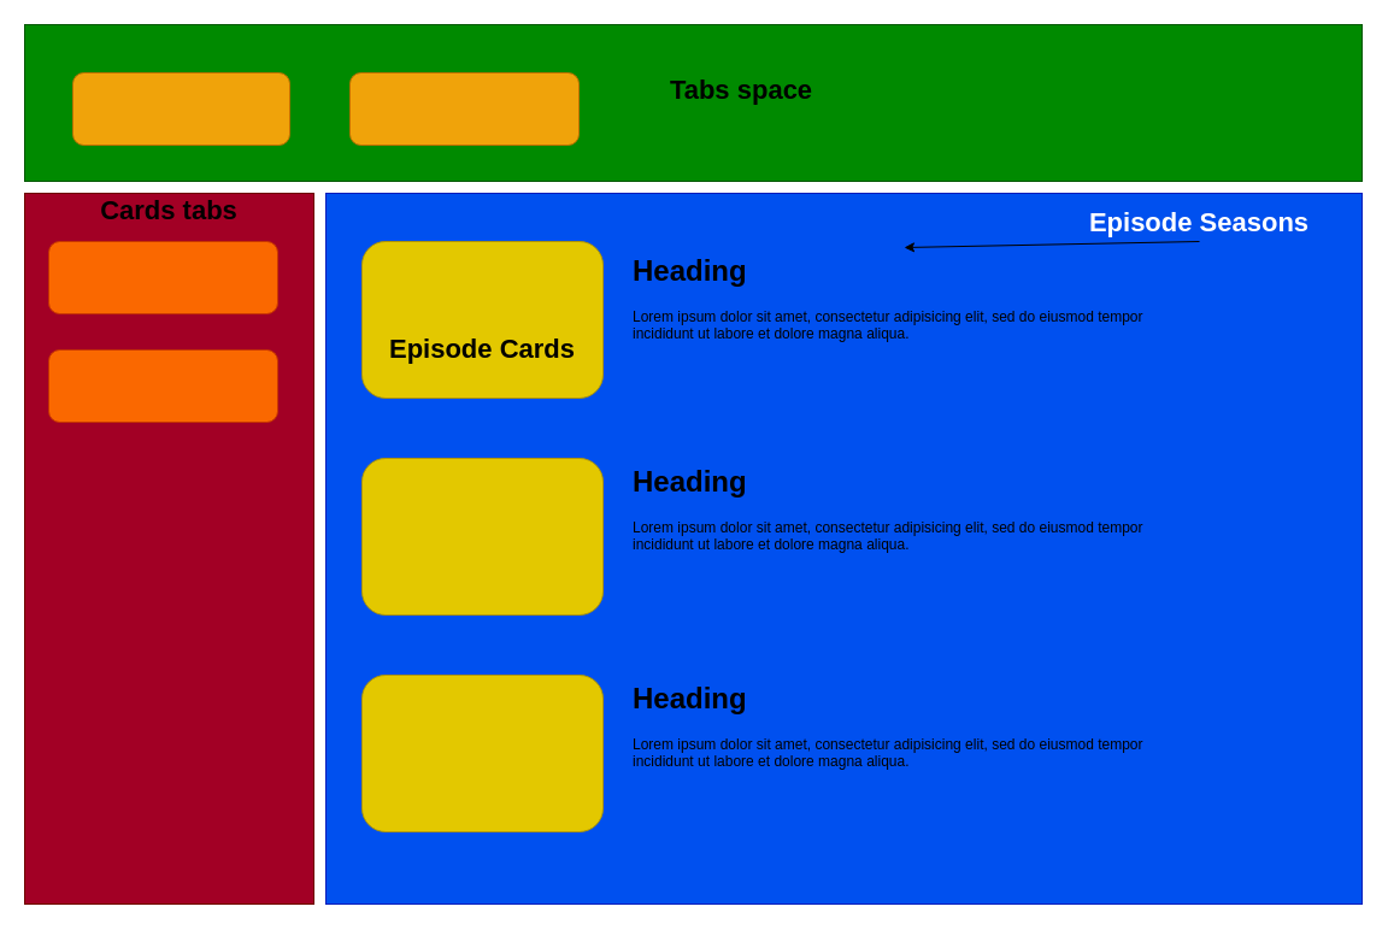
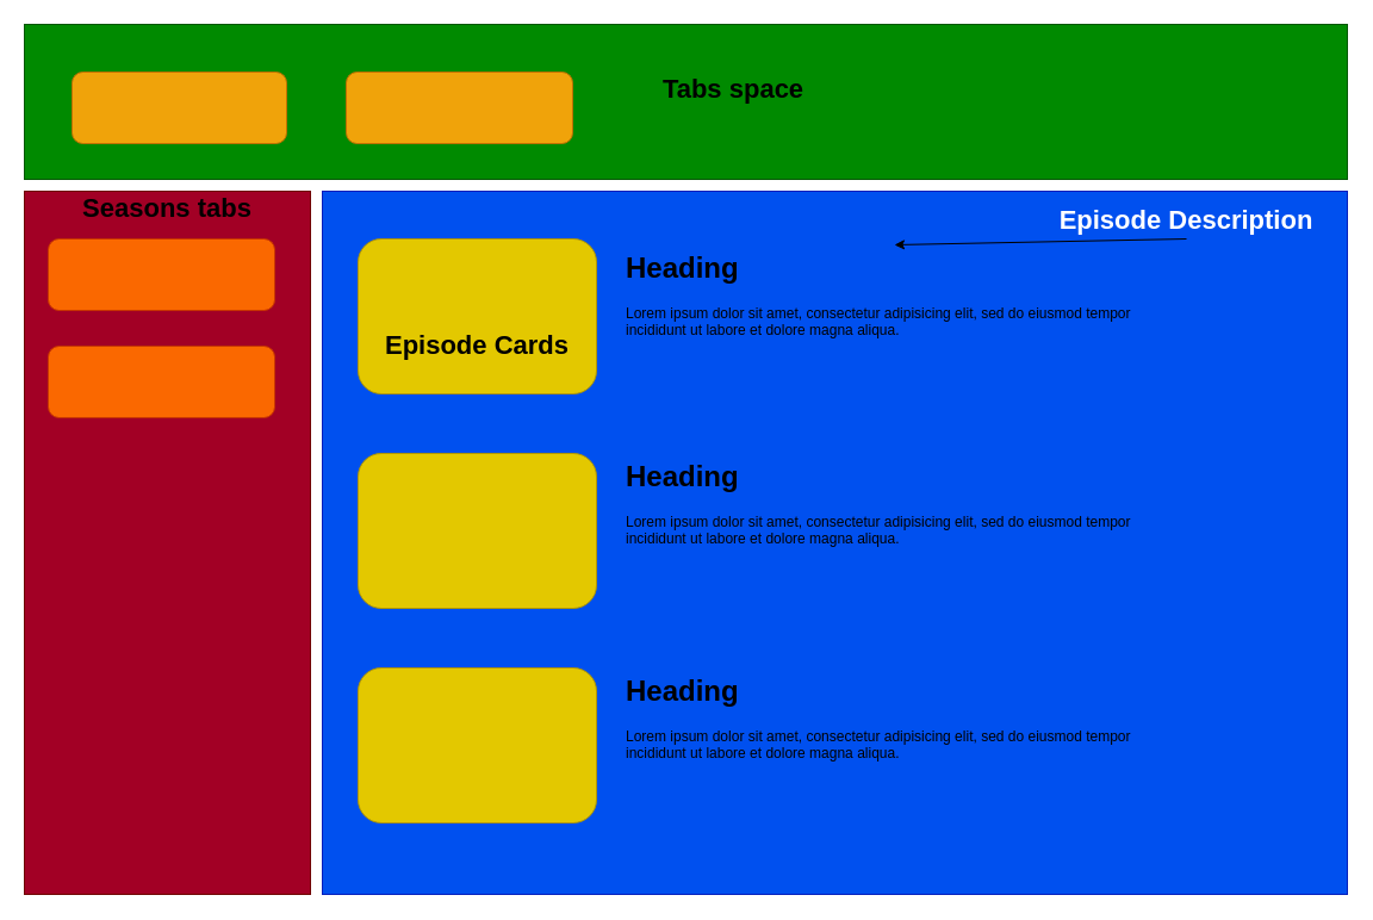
  <mxCell id="0" />
  <mxCell id="1" parent="0" />
  <mxCell id="2" value="" style="rounded=0;whiteSpace=wrap;html=1;fillColor=#a20025;fontColor=#ffffff;strokeColor=#6F0000;" vertex="1" parent="1"><mxGeometry x="20" y="160" width="240" height="590" as="geometry" /></mxCell>
  <mxCell id="3" value="" style="rounded=0;whiteSpace=wrap;html=1;fillColor=#0050ef;fontColor=#ffffff;strokeColor=#001DBC;" vertex="1" parent="1"><mxGeometry x="270" y="160" width="860" height="590" as="geometry" /></mxCell>
  <mxCell id="4" value="" style="rounded=0;whiteSpace=wrap;html=1;fillColor=#008a00;fontColor=#ffffff;strokeColor=#005700;" vertex="1" parent="1"><mxGeometry x="20" y="20" width="1110" height="130" as="geometry" /></mxCell>
  <mxCell id="5" value="" style="rounded=1;whiteSpace=wrap;html=1;fillColor=#e3c800;fontColor=#000000;strokeColor=#B09500;" vertex="1" parent="1"><mxGeometry x="300" y="200" width="200" height="130" as="geometry" /></mxCell>
  <mxCell id="6" value="" style="rounded=1;whiteSpace=wrap;html=1;fillColor=#e3c800;fontColor=#000000;strokeColor=#B09500;" vertex="1" parent="1"><mxGeometry x="300" y="380" width="200" height="130" as="geometry" /></mxCell>
  <mxCell id="7" value="" style="rounded=1;whiteSpace=wrap;html=1;fillColor=#e3c800;fontColor=#000000;strokeColor=#B09500;" vertex="1" parent="1"><mxGeometry x="300" y="560" width="200" height="130" as="geometry" /></mxCell>
  <mxCell id="8" value="&lt;h1&gt;Heading&lt;/h1&gt;&lt;p&gt;Lorem ipsum dolor sit amet, consectetur adipisicing elit, sed do eiusmod tempor incididunt ut labore et dolore magna aliqua.&lt;/p&gt;" style="text;html=1;strokeColor=none;fillColor=none;spacing=5;spacingTop=-20;whiteSpace=wrap;overflow=hidden;rounded=0;" vertex="1" parent="1"><mxGeometry x="520" y="205" width="460" height="120" as="geometry" /></mxCell>
  <mxCell id="9" value="&lt;h1&gt;Heading&lt;/h1&gt;&lt;p&gt;Lorem ipsum dolor sit amet, consectetur adipisicing elit, sed do eiusmod tempor incididunt ut labore et dolore magna aliqua.&lt;/p&gt;" style="text;html=1;strokeColor=none;fillColor=none;spacing=5;spacingTop=-20;whiteSpace=wrap;overflow=hidden;rounded=0;" vertex="1" parent="1"><mxGeometry x="520" y="380" width="460" height="120" as="geometry" /></mxCell>
  <mxCell id="10" value="&lt;h1&gt;Heading&lt;/h1&gt;&lt;p&gt;Lorem ipsum dolor sit amet, consectetur adipisicing elit, sed do eiusmod tempor incididunt ut labore et dolore magna aliqua.&lt;/p&gt;" style="text;html=1;strokeColor=none;fillColor=none;spacing=5;spacingTop=-20;whiteSpace=wrap;overflow=hidden;rounded=0;" vertex="1" parent="1"><mxGeometry x="520" y="560" width="460" height="120" as="geometry" /></mxCell>
  <mxCell id="11" value="" style="rounded=1;whiteSpace=wrap;html=1;fillColor=#fa6800;fontColor=#000000;strokeColor=#C73500;" vertex="1" parent="1"><mxGeometry x="40" y="200" width="190" height="60" as="geometry" /></mxCell>
  <mxCell id="12" value="" style="rounded=1;whiteSpace=wrap;html=1;fillColor=#fa6800;fontColor=#000000;strokeColor=#C73500;" vertex="1" parent="1"><mxGeometry x="40" y="290" width="190" height="60" as="geometry" /></mxCell>
  <mxCell id="13" value="" style="rounded=1;whiteSpace=wrap;html=1;fillColor=#f0a30a;fontColor=#000000;strokeColor=#BD7000;" vertex="1" parent="1"><mxGeometry x="60" y="60" width="180" height="60" as="geometry" /></mxCell>
  <mxCell id="14" value="" style="rounded=1;whiteSpace=wrap;html=1;fillColor=#f0a30a;fontColor=#000000;strokeColor=#BD7000;" vertex="1" parent="1"><mxGeometry x="290" y="60" width="190" height="60" as="geometry" /></mxCell>
- <mxCell id="15" value="&lt;font style=&quot;font-size: 22px;&quot;&gt;&lt;b&gt;Cards tabs&lt;/b&gt;&lt;/font&gt;" style="text;html=1;strokeColor=none;fillColor=none;align=center;verticalAlign=middle;whiteSpace=wrap;rounded=0;" vertex="1" parent="1"><mxGeometry x="65" y="160" width="150" height="30" as="geometry" /></mxCell>
+ <mxCell id="15" value="&lt;font style=&quot;font-size: 22px;&quot;&gt;&lt;b&gt;Seasons tabs&lt;/b&gt;&lt;/font&gt;" style="text;html=1;strokeColor=none;fillColor=none;align=center;verticalAlign=middle;whiteSpace=wrap;rounded=0;" vertex="1" parent="1"><mxGeometry x="65" y="160" width="150" height="30" as="geometry" /></mxCell>
  <mxCell id="16" value="&lt;font style=&quot;font-size: 22px;&quot;&gt;&lt;b&gt;Tabs space&lt;/b&gt;&lt;/font&gt;" style="text;html=1;strokeColor=none;fillColor=none;align=center;verticalAlign=middle;whiteSpace=wrap;rounded=0;" vertex="1" parent="1"><mxGeometry x="540" y="60" width="150" height="30" as="geometry" /></mxCell>
  <mxCell id="17" value="&lt;span style=&quot;font-size: 22px;&quot;&gt;&lt;b&gt;Episode Cards&lt;/b&gt;&lt;/span&gt;" style="text;html=1;strokeColor=none;fillColor=none;align=center;verticalAlign=middle;whiteSpace=wrap;rounded=0;" vertex="1" parent="1"><mxGeometry x="315" y="275" width="170" height="30" as="geometry" /></mxCell>
- <mxCell id="18" value="&lt;font color=&quot;#ffffff&quot; style=&quot;font-size: 22px;&quot;&gt;&lt;b style=&quot;&quot;&gt;Episode Seasons&lt;/b&gt;&lt;/font&gt;" style="text;html=1;strokeColor=none;fillColor=none;align=center;verticalAlign=middle;whiteSpace=wrap;rounded=0;" vertex="1" parent="1"><mxGeometry x="880" y="170" width="230" height="30" as="geometry" /></mxCell>
+ <mxCell id="18" value="&lt;font color=&quot;#ffffff&quot; style=&quot;font-size: 22px;&quot;&gt;&lt;b style=&quot;&quot;&gt;Episode Description&lt;/b&gt;&lt;/font&gt;" style="text;html=1;strokeColor=none;fillColor=none;align=center;verticalAlign=middle;whiteSpace=wrap;rounded=0;" vertex="1" parent="1"><mxGeometry x="880" y="170" width="230" height="30" as="geometry" /></mxCell>
  <mxCell id="19" value="" style="endArrow=classic;html=1;rounded=0;exitX=0.5;exitY=1;exitDx=0;exitDy=0;entryX=0.5;entryY=0;entryDx=0;entryDy=0;" edge="1" parent="1" source="18" target="8"><mxGeometry width="50" height="50" relative="1" as="geometry"><mxPoint x="750" y="480" as="sourcePoint" /><mxPoint x="800" y="430" as="targetPoint" /></mxGeometry></mxCell>
